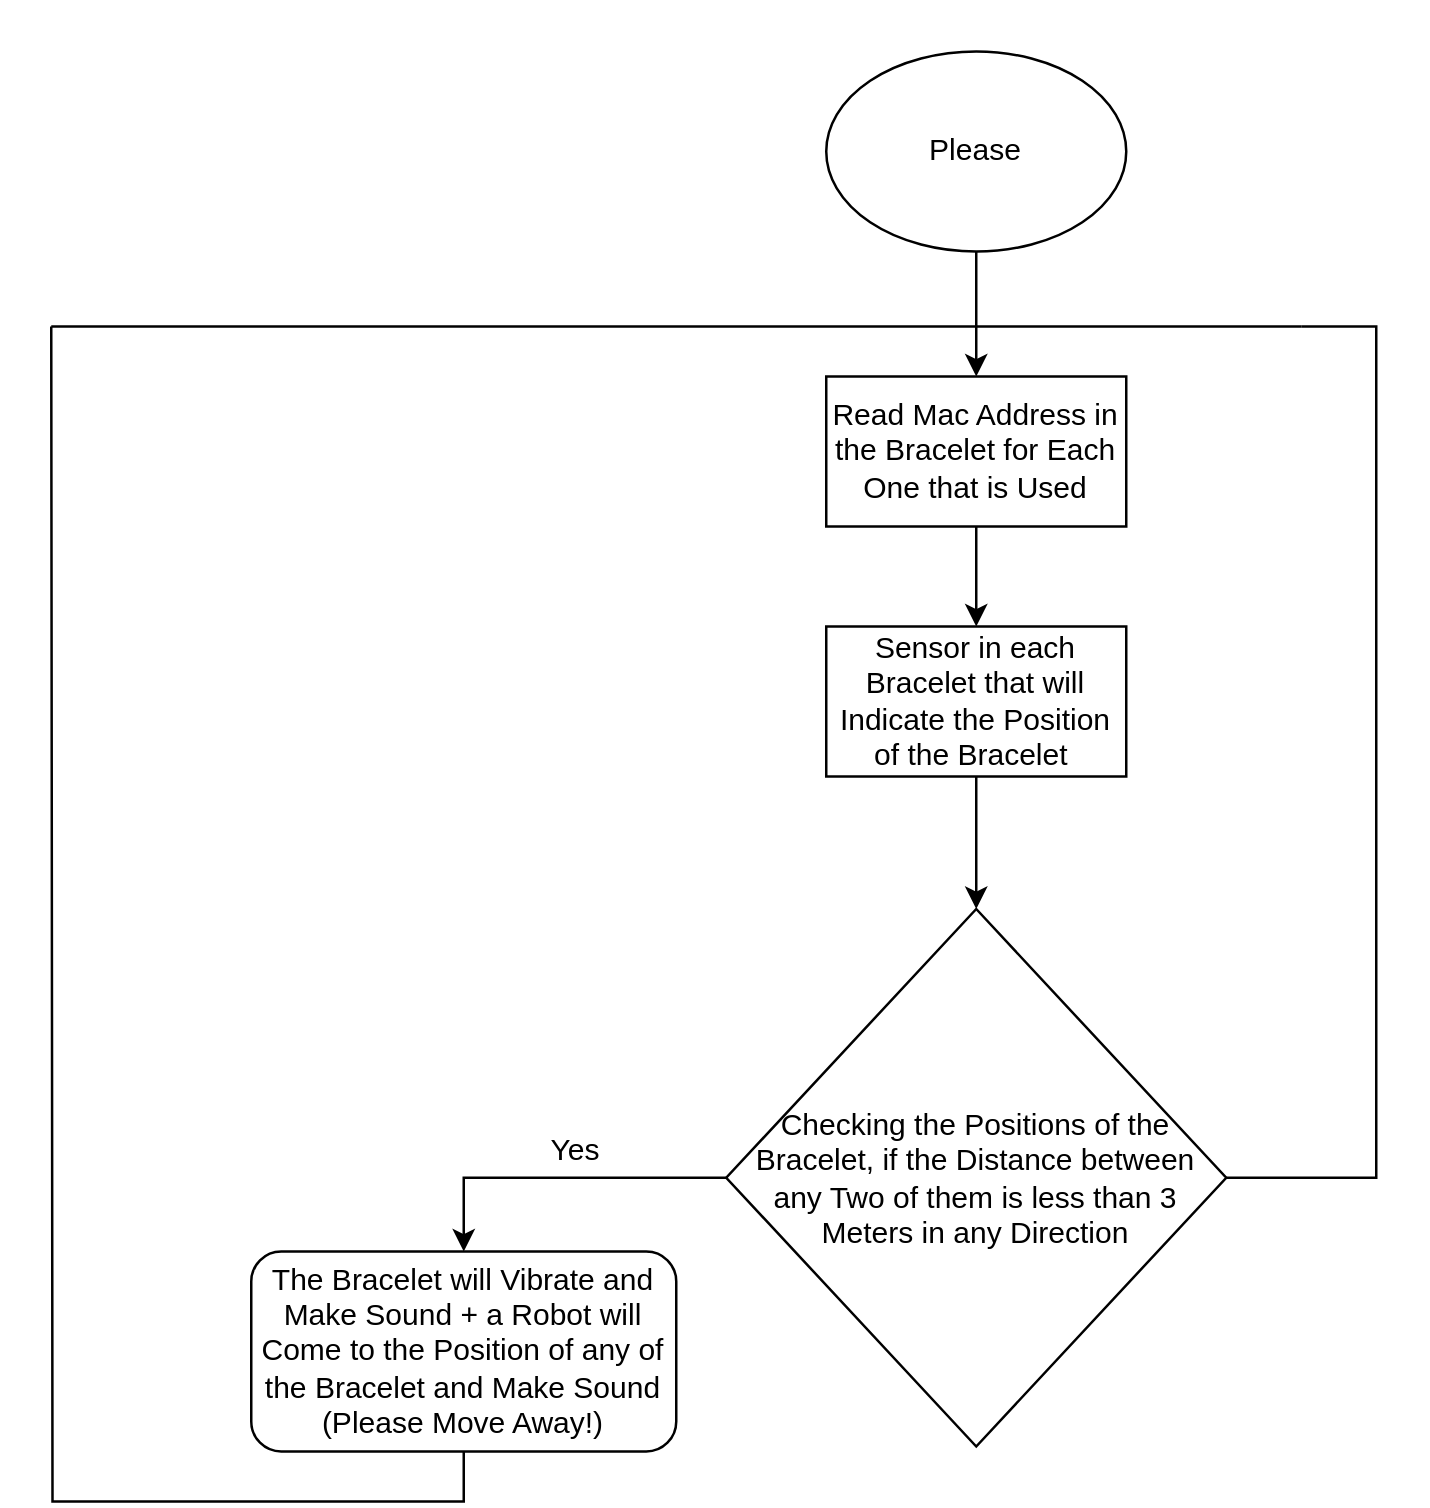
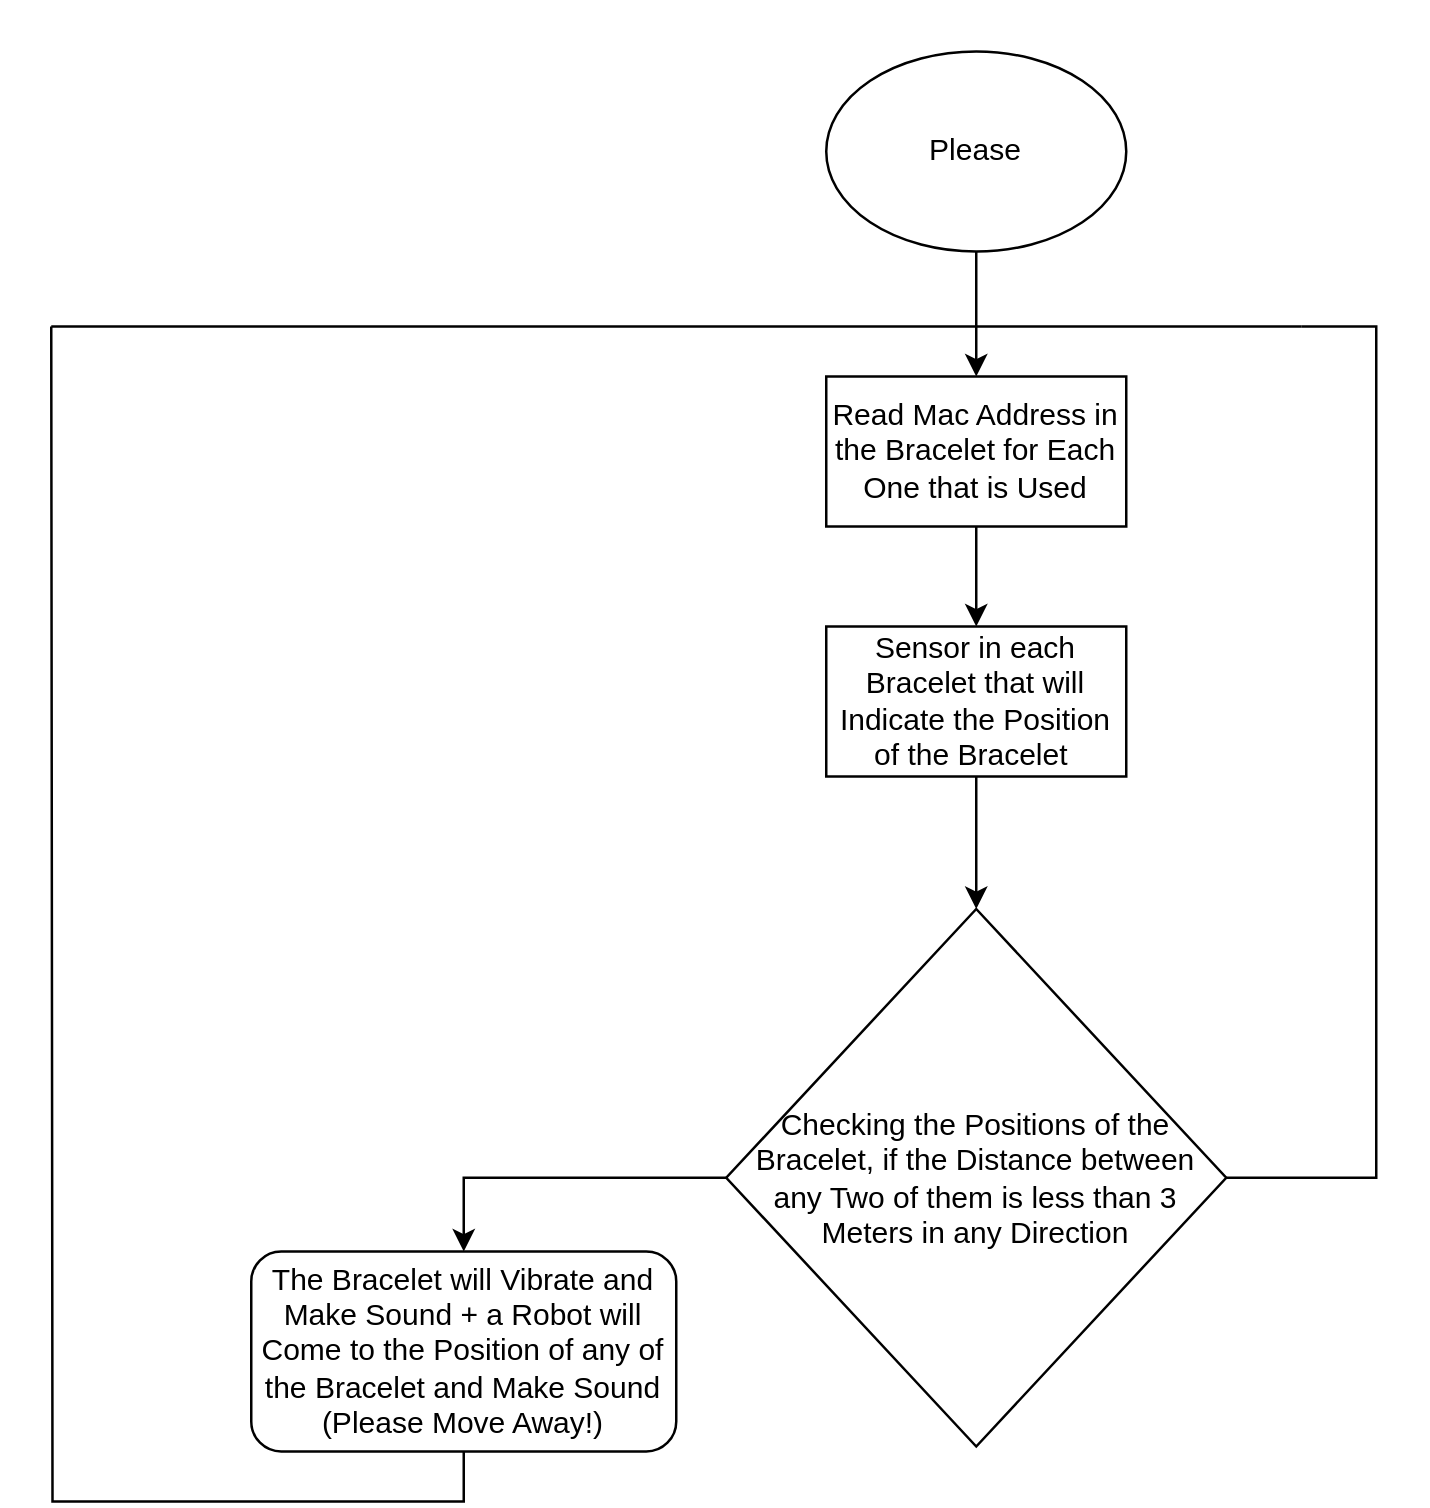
  <mxCell id="0" />
  <mxCell id="1" parent="0" />
  <mxCell id="2" value="" style="edgeStyle=orthogonalEdgeStyle;rounded=0;orthogonalLoop=1;jettySize=auto;html=1;" edge="1" parent="1" source="3"><mxGeometry relative="1" as="geometry"><mxPoint x="390" y="150" as="targetPoint" /></mxGeometry></mxCell>
  <mxCell id="3" value="Please" style="ellipse;whiteSpace=wrap;html=1;" vertex="1" parent="1"><mxGeometry x="330" y="20" width="120" height="80" as="geometry" /></mxCell>
  <mxCell id="4" style="edgeStyle=orthogonalEdgeStyle;rounded=0;orthogonalLoop=1;jettySize=auto;html=1;exitX=0;exitY=0.5;exitDx=0;exitDy=0;startArrow=none;startFill=0;endArrow=classic;endFill=1;entryX=0.5;entryY=0;entryDx=0;entryDy=0;" edge="1" parent="1" source="6" target="9"><mxGeometry relative="1" as="geometry"><mxPoint x="240" y="445" as="targetPoint" /></mxGeometry></mxCell>
  <mxCell id="5" style="edgeStyle=orthogonalEdgeStyle;rounded=0;orthogonalLoop=1;jettySize=auto;html=1;exitX=1;exitY=0.5;exitDx=0;exitDy=0;startArrow=none;startFill=0;endArrow=none;endFill=0;" edge="1" parent="1" source="6"><mxGeometry relative="1" as="geometry"><mxPoint x="520" y="130" as="targetPoint" /><Array as="points"><mxPoint x="550" y="471" /><mxPoint x="550" y="130" /></Array></mxGeometry></mxCell>
  <mxCell id="6" value="Checking the Positions of the Bracelet, if the Distance between any Two of them is less than 3 Meters in any Direction" style="rhombus;whiteSpace=wrap;html=1;" vertex="1" parent="1"><mxGeometry x="290" y="363" width="200" height="215" as="geometry" /></mxCell>
- <mxCell id="7" value="Yes" style="text;html=1;strokeColor=none;fillColor=none;align=center;verticalAlign=middle;whiteSpace=wrap;rounded=0;" vertex="1" parent="1"><mxGeometry x="210" y="450" width="40" height="20" as="geometry" /></mxCell>
  <mxCell id="8" style="edgeStyle=orthogonalEdgeStyle;rounded=0;orthogonalLoop=1;jettySize=auto;html=1;exitX=0.5;exitY=1;exitDx=0;exitDy=0;startArrow=none;startFill=0;endArrow=none;endFill=0;" edge="1" parent="1" source="9"><mxGeometry relative="1" as="geometry"><mxPoint x="20" y="130" as="targetPoint" /></mxGeometry></mxCell>
  <mxCell id="9" value="The Bracelet will Vibrate and Make Sound + a Robot will Come to the Position of any of the Bracelet and Make Sound (Please Move Away!)" style="rounded=1;whiteSpace=wrap;html=1;" vertex="1" parent="1"><mxGeometry x="100" y="500" width="170" height="80" as="geometry" /></mxCell>
  <mxCell id="10" style="edgeStyle=orthogonalEdgeStyle;rounded=0;orthogonalLoop=1;jettySize=auto;html=1;exitX=0.5;exitY=1;exitDx=0;exitDy=0;startArrow=none;startFill=0;endArrow=classic;endFill=1;" edge="1" parent="1" source="11"><mxGeometry relative="1" as="geometry"><mxPoint x="390" y="250" as="targetPoint" /></mxGeometry></mxCell>
  <mxCell id="11" value="Read Mac Address in the Bracelet for Each One that is Used" style="rounded=0;whiteSpace=wrap;html=1;" vertex="1" parent="1"><mxGeometry x="330" y="150" width="120" height="60" as="geometry" /></mxCell>
  <mxCell id="12" style="edgeStyle=orthogonalEdgeStyle;rounded=0;orthogonalLoop=1;jettySize=auto;html=1;exitX=0.5;exitY=1;exitDx=0;exitDy=0;entryX=0.5;entryY=0;entryDx=0;entryDy=0;startArrow=none;startFill=0;endArrow=classic;endFill=1;" edge="1" parent="1" source="13" target="6"><mxGeometry relative="1" as="geometry" /></mxCell>
  <mxCell id="13" value="Sensor in each Bracelet that will Indicate the Position of the Bracelet&amp;nbsp;" style="rounded=0;whiteSpace=wrap;html=1;" vertex="1" parent="1"><mxGeometry x="330" y="250" width="120" height="60" as="geometry" /></mxCell>
  <mxCell id="14" value="" style="endArrow=none;html=1;" edge="1" parent="1"><mxGeometry width="50" height="50" relative="1" as="geometry"><mxPoint x="20" y="130" as="sourcePoint" /><mxPoint x="390" y="130" as="targetPoint" /></mxGeometry></mxCell>
  <mxCell id="15" value="" style="endArrow=none;html=1;" edge="1" parent="1"><mxGeometry width="50" height="50" relative="1" as="geometry"><mxPoint x="390" y="130" as="sourcePoint" /><mxPoint x="520" y="130" as="targetPoint" /></mxGeometry></mxCell>
